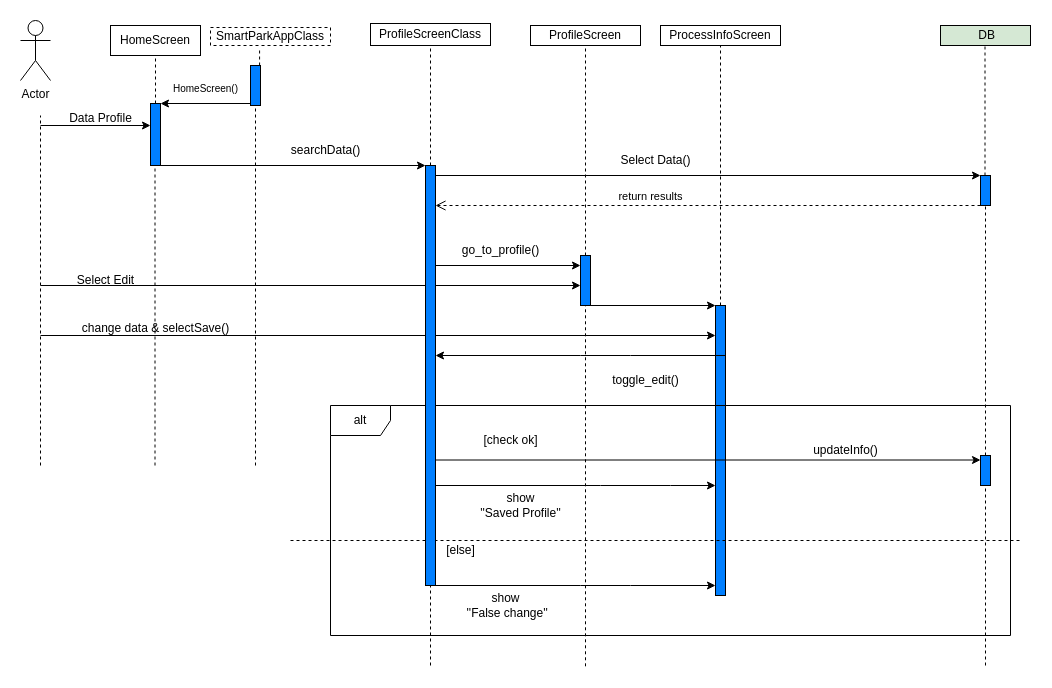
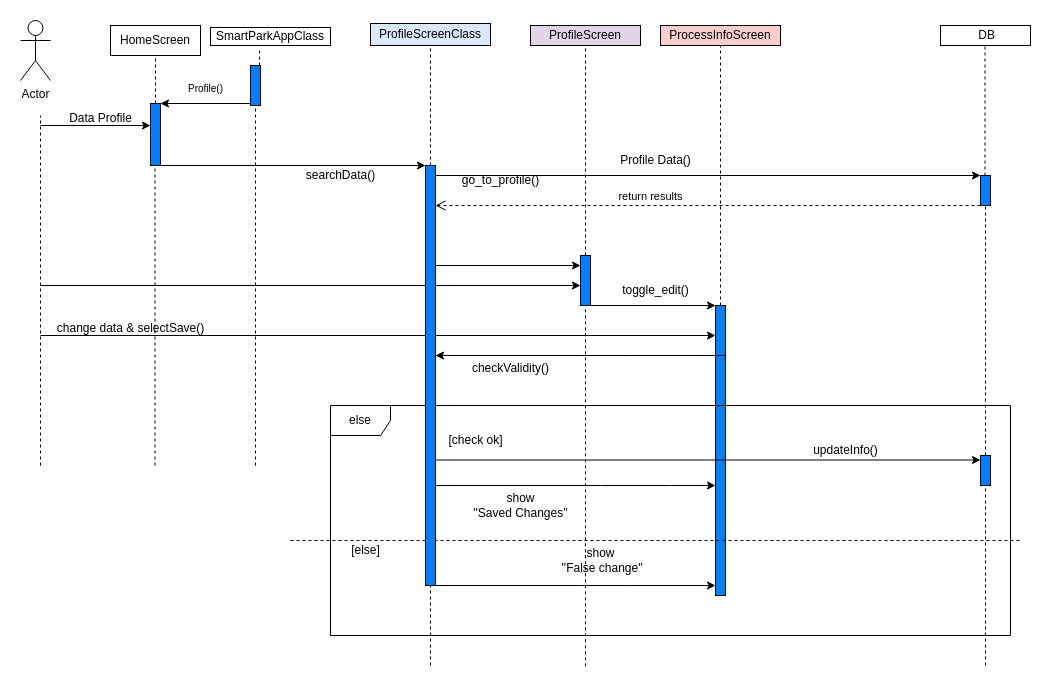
  <mxCell id="0" />
  <mxCell id="1" parent="0" />
  <mxCell id="2" value="Actor" style="shape=umlActor;verticalLabelPosition=bottom;verticalAlign=top;html=1;outlineConnect=0;" parent="1" vertex="1"><mxGeometry x="20" y="20" width="30" height="60" as="geometry" /></mxCell>
  <mxCell id="3" value="HomeScreen" style="rounded=0;whiteSpace=wrap;html=1;" parent="1" vertex="1"><mxGeometry x="110" y="25" width="90" height="30" as="geometry" /></mxCell>
- <mxCell id="4" value="&amp;nbsp;DB" style="rounded=0;whiteSpace=wrap;html=1;fillColor=#d5e8d4;" parent="1" vertex="1"><mxGeometry x="940" y="25" width="90" height="20" as="geometry" /></mxCell>
- <mxCell id="5" value="ProfileScreen" style="rounded=0;whiteSpace=wrap;html=1;" parent="1" vertex="1"><mxGeometry x="530" y="25" width="110" height="20" as="geometry" /></mxCell>
- <mxCell id="6" value="ProcessInfoScreen" style="rounded=0;whiteSpace=wrap;html=1;" parent="1" vertex="1"><mxGeometry x="660" y="25" width="120" height="20" as="geometry" /></mxCell>
+ <mxCell id="4" value="&amp;nbsp;DB" style="rounded=0;whiteSpace=wrap;html=1;" parent="1" vertex="1"><mxGeometry x="940" y="25" width="90" height="20" as="geometry" /></mxCell>
+ <mxCell id="5" value="ProfileScreen" style="rounded=0;whiteSpace=wrap;html=1;fillColor=#e1d5e7;" parent="1" vertex="1"><mxGeometry x="530" y="25" width="110" height="20" as="geometry" /></mxCell>
+ <mxCell id="6" value="ProcessInfoScreen" style="rounded=0;whiteSpace=wrap;html=1;fillColor=#f8cecc;" parent="1" vertex="1"><mxGeometry x="660" y="25" width="120" height="20" as="geometry" /></mxCell>
  <mxCell id="7" value="" style="endArrow=none;dashed=1;html=1;rounded=0;" parent="1" edge="1"><mxGeometry width="50" height="50" relative="1" as="geometry"><mxPoint x="40" y="465" as="sourcePoint" /><mxPoint x="40" y="115" as="targetPoint" /></mxGeometry></mxCell>
  <mxCell id="8" value="" style="endArrow=none;dashed=1;html=1;rounded=0;" parent="1" source="58" edge="1"><mxGeometry width="50" height="50" relative="1" as="geometry"><mxPoint x="985" y="565" as="sourcePoint" /><mxPoint x="984.5" y="46" as="targetPoint" /></mxGeometry></mxCell>
  <mxCell id="9" value="" style="endArrow=none;dashed=1;html=1;rounded=0;entryX=0.5;entryY=1;entryDx=0;entryDy=0;" parent="1" source="34" target="6" edge="1"><mxGeometry width="50" height="50" relative="1" as="geometry"><mxPoint x="720" y="465" as="sourcePoint" /><mxPoint x="720" y="85" as="targetPoint" /></mxGeometry></mxCell>
  <mxCell id="10" value="" style="endArrow=none;dashed=1;html=1;rounded=0;entryX=0.5;entryY=1;entryDx=0;entryDy=0;" parent="1" source="29" target="5" edge="1"><mxGeometry width="50" height="50" relative="1" as="geometry"><mxPoint x="584.5" y="465" as="sourcePoint" /><mxPoint x="584.5" y="85" as="targetPoint" /></mxGeometry></mxCell>
  <mxCell id="11" value="" style="endArrow=none;dashed=1;html=1;rounded=0;entryX=0.5;entryY=1;entryDx=0;entryDy=0;" parent="1" source="16" edge="1" target="3"><mxGeometry width="50" height="50" relative="1" as="geometry"><mxPoint x="184.5" y="155" as="sourcePoint" /><mxPoint x="155" y="65" as="targetPoint" /></mxGeometry></mxCell>
  <mxCell id="12" value="" style="endArrow=none;dashed=1;html=1;rounded=0;" parent="1" edge="1" target="16"><mxGeometry width="50" height="50" relative="1" as="geometry"><mxPoint x="154.5" y="465" as="sourcePoint" /><mxPoint x="154.5" y="185" as="targetPoint" /></mxGeometry></mxCell>
  <mxCell id="13" value="" style="endArrow=classic;html=1;rounded=0;" parent="1" edge="1"><mxGeometry width="50" height="50" relative="1" as="geometry"><mxPoint x="40" y="125" as="sourcePoint" /><mxPoint x="150" y="125" as="targetPoint" /></mxGeometry></mxCell>
  <mxCell id="14" value="Data Profile" style="text;html=1;align=center;verticalAlign=middle;resizable=0;points=[];autosize=1;strokeColor=none;fillColor=none;" parent="1" vertex="1"><mxGeometry x="55" y="103" width="90" height="30" as="geometry" /></mxCell>
- <mxCell id="15" value="SmartParkAppClass" style="rounded=0;whiteSpace=wrap;html=1;dashed=1;" parent="1" vertex="1"><mxGeometry x="210" y="27" width="120" height="18" as="geometry" /></mxCell>
+ <mxCell id="15" value="SmartParkAppClass" style="rounded=0;whiteSpace=wrap;html=1;" parent="1" vertex="1"><mxGeometry x="210" y="27" width="120" height="18" as="geometry" /></mxCell>
  <mxCell id="16" value="" style="html=1;points=[[0,0,0,0,5],[0,1,0,0,-5],[1,0,0,0,5],[1,1,0,0,-5]];perimeter=orthogonalPerimeter;outlineConnect=0;targetShapes=umlLifeline;portConstraint=eastwest;newEdgeStyle={&quot;curved&quot;:0,&quot;rounded&quot;:0};fillColor=#007FFF;" parent="1" vertex="1"><mxGeometry x="150" y="103" width="10" height="62" as="geometry" /></mxCell>
  <mxCell id="17" value="" style="endArrow=none;dashed=1;html=1;rounded=0;entryX=0.409;entryY=1.222;entryDx=0;entryDy=0;entryPerimeter=0;" parent="1" source="19" target="15" edge="1"><mxGeometry width="50" height="50" relative="1" as="geometry"><mxPoint x="255" y="465" as="sourcePoint" /><mxPoint x="260" y="85" as="targetPoint" /></mxGeometry></mxCell>
  <mxCell id="18" value="" style="endArrow=none;dashed=1;html=1;rounded=0;" parent="1" target="19" edge="1"><mxGeometry width="50" height="50" relative="1" as="geometry"><mxPoint x="255" y="465" as="sourcePoint" /><mxPoint x="255" y="49" as="targetPoint" /></mxGeometry></mxCell>
  <mxCell id="19" value="" style="html=1;points=[[0,0,0,0,5],[0,1,0,0,-5],[1,0,0,0,5],[1,1,0,0,-5]];perimeter=orthogonalPerimeter;outlineConnect=0;targetShapes=umlLifeline;portConstraint=eastwest;newEdgeStyle={&quot;curved&quot;:0,&quot;rounded&quot;:0};fillColor=#007FFF;" parent="1" vertex="1"><mxGeometry x="250" y="65" width="10" height="40" as="geometry" /></mxCell>
  <mxCell id="20" value="" style="endArrow=classic;html=1;rounded=0;entryX=1;entryY=0;entryDx=0;entryDy=5;entryPerimeter=0;" parent="1" edge="1"><mxGeometry width="50" height="50" relative="1" as="geometry"><mxPoint x="250" y="103" as="sourcePoint" /><mxPoint x="160" y="103" as="targetPoint" /></mxGeometry></mxCell>
- <mxCell id="21" value="&lt;font style=&quot;font-size: 10px;&quot;&gt;HomeScreen()&lt;/font&gt;" style="text;html=1;align=center;verticalAlign=middle;resizable=0;points=[];autosize=1;strokeColor=none;fillColor=none;" parent="1" vertex="1"><mxGeometry x="160" y="73" width="90" height="30" as="geometry" /></mxCell>
+ <mxCell id="21" value="&lt;font style=&quot;font-size: 10px;&quot;&gt;Profile()&lt;/font&gt;" style="text;html=1;align=center;verticalAlign=middle;resizable=0;points=[];autosize=1;strokeColor=none;fillColor=none;" parent="1" vertex="1"><mxGeometry x="160" y="73" width="90" height="30" as="geometry" /></mxCell>
  <mxCell id="22" value="" style="endArrow=classic;html=1;rounded=0;exitX=0.622;exitY=1;exitDx=0;exitDy=0;exitPerimeter=0;" parent="1" target="56" edge="1" source="16"><mxGeometry width="50" height="50" relative="1" as="geometry"><mxPoint x="170" y="155" as="sourcePoint" /><mxPoint x="420" y="155" as="targetPoint" /></mxGeometry></mxCell>
- <mxCell id="23" value="go_to_profile()" style="text;html=1;align=center;verticalAlign=middle;resizable=0;points=[];autosize=1;strokeColor=none;fillColor=none;" parent="1" vertex="1"><mxGeometry x="450" y="235" width="100" height="30" as="geometry" /></mxCell>
+ <mxCell id="23" value="go_to_profile()" style="text;html=1;align=center;verticalAlign=middle;resizable=0;points=[];autosize=1;strokeColor=none;fillColor=none;" parent="1" vertex="1"><mxGeometry x="450" y="165" width="100" height="30" as="geometry" /></mxCell>
  <mxCell id="24" value="" style="endArrow=classic;html=1;rounded=0;" parent="1" edge="1"><mxGeometry width="50" height="50" relative="1" as="geometry"><mxPoint x="435" y="175" as="sourcePoint" /><mxPoint x="980" y="175" as="targetPoint" /></mxGeometry></mxCell>
- <mxCell id="25" value="Select Data()" style="text;html=1;align=center;verticalAlign=middle;resizable=0;points=[];autosize=1;strokeColor=none;fillColor=none;" parent="1" vertex="1"><mxGeometry x="610" y="145" width="90" height="30" as="geometry" /></mxCell>
+ <mxCell id="25" value="Profile Data()" style="text;html=1;align=center;verticalAlign=middle;resizable=0;points=[];autosize=1;strokeColor=none;fillColor=none;" parent="1" vertex="1"><mxGeometry x="610" y="145" width="90" height="30" as="geometry" /></mxCell>
  <mxCell id="26" value="return results" style="html=1;verticalAlign=bottom;endArrow=open;dashed=1;endSize=8;curved=0;rounded=0;" parent="1" edge="1"><mxGeometry x="0.211" relative="1" as="geometry"><mxPoint x="980" y="205" as="sourcePoint" /><mxPoint x="435" y="205" as="targetPoint" /><mxPoint as="offset" /></mxGeometry></mxCell>
  <mxCell id="27" value="" style="endArrow=classic;html=1;rounded=0;" parent="1" target="29" edge="1"><mxGeometry width="50" height="50" relative="1" as="geometry"><mxPoint x="430" y="265" as="sourcePoint" /><mxPoint x="360" y="265" as="targetPoint" /></mxGeometry></mxCell>
  <mxCell id="28" value="" style="endArrow=none;dashed=1;html=1;rounded=0;entryX=0.5;entryY=1;entryDx=0;entryDy=0;" parent="1" target="29" edge="1"><mxGeometry width="50" height="50" relative="1" as="geometry"><mxPoint x="585" y="665.8" as="sourcePoint" /><mxPoint x="585" y="45" as="targetPoint" /></mxGeometry></mxCell>
  <mxCell id="29" value="" style="html=1;points=[[0,0,0,0,5],[0,1,0,0,-5],[1,0,0,0,5],[1,1,0,0,-5]];perimeter=orthogonalPerimeter;outlineConnect=0;targetShapes=umlLifeline;portConstraint=eastwest;newEdgeStyle={&quot;curved&quot;:0,&quot;rounded&quot;:0};fillColor=#007FFF;" parent="1" vertex="1"><mxGeometry x="580" y="255" width="10" height="50" as="geometry" /></mxCell>
- <mxCell id="30" value="searchData()" style="text;html=1;align=center;verticalAlign=middle;resizable=0;points=[];autosize=1;strokeColor=none;fillColor=none;" parent="1" vertex="1"><mxGeometry x="280" y="135" width="90" height="30" as="geometry" /></mxCell>
+ <mxCell id="30" value="searchData()" style="text;html=1;align=center;verticalAlign=middle;resizable=0;points=[];autosize=1;strokeColor=none;fillColor=none;" parent="1" vertex="1"><mxGeometry x="295" y="160" width="90" height="30" as="geometry" /></mxCell>
  <mxCell id="31" value="" style="endArrow=classic;html=1;rounded=0;entryX=0;entryY=0.6;entryDx=0;entryDy=0;entryPerimeter=0;" parent="1" target="29" edge="1"><mxGeometry width="50" height="50" relative="1" as="geometry"><mxPoint x="40" y="285" as="sourcePoint" /><mxPoint x="370" y="285" as="targetPoint" /></mxGeometry></mxCell>
- <mxCell id="32" value="Select Edit" style="text;html=1;align=center;verticalAlign=middle;resizable=0;points=[];autosize=1;strokeColor=none;fillColor=none;" parent="1" vertex="1"><mxGeometry x="65" y="265" width="80" height="30" as="geometry" /></mxCell>
  <mxCell id="33" value="" style="endArrow=none;dashed=1;html=1;rounded=0;entryX=0.5;entryY=1;entryDx=0;entryDy=0;" parent="1" target="34" edge="1"><mxGeometry width="50" height="50" relative="1" as="geometry"><mxPoint x="720" y="465" as="sourcePoint" /><mxPoint x="720" y="46" as="targetPoint" /></mxGeometry></mxCell>
  <mxCell id="34" value="" style="html=1;points=[[0,0,0,0,5],[0,1,0,0,-5],[1,0,0,0,5],[1,1,0,0,-5]];perimeter=orthogonalPerimeter;outlineConnect=0;targetShapes=umlLifeline;portConstraint=eastwest;newEdgeStyle={&quot;curved&quot;:0,&quot;rounded&quot;:0};fillColor=#007FFF;" parent="1" vertex="1"><mxGeometry x="715" y="305" width="10" height="290" as="geometry" /></mxCell>
  <mxCell id="35" value="" style="endArrow=classic;html=1;rounded=0;" parent="1" target="34" edge="1"><mxGeometry width="50" height="50" relative="1" as="geometry"><mxPoint x="590" y="305" as="sourcePoint" /><mxPoint x="640" y="255" as="targetPoint" /></mxGeometry></mxCell>
- <mxCell id="36" value="toggle_edit()" style="text;html=1;align=center;verticalAlign=middle;resizable=0;points=[];autosize=1;strokeColor=none;fillColor=none;" parent="1" vertex="1"><mxGeometry x="600" y="365" width="90" height="30" as="geometry" /></mxCell>
+ <mxCell id="36" value="toggle_edit()" style="text;html=1;align=center;verticalAlign=middle;resizable=0;points=[];autosize=1;strokeColor=none;fillColor=none;" parent="1" vertex="1"><mxGeometry x="610" y="275" width="90" height="30" as="geometry" /></mxCell>
  <mxCell id="37" value="" style="endArrow=classic;html=1;rounded=0;" parent="1" target="34" edge="1"><mxGeometry width="50" height="50" relative="1" as="geometry"><mxPoint x="40" y="335" as="sourcePoint" /><mxPoint x="400" y="335" as="targetPoint" /></mxGeometry></mxCell>
- <mxCell id="38" value="change data &amp;amp; selectSave()" style="text;html=1;align=center;verticalAlign=middle;resizable=0;points=[];autosize=1;strokeColor=none;fillColor=none;" parent="1" vertex="1"><mxGeometry x="70" y="313" width="170" height="30" as="geometry" /></mxCell>
+ <mxCell id="38" value="change data &amp;amp; selectSave()" style="text;html=1;align=center;verticalAlign=middle;resizable=0;points=[];autosize=1;strokeColor=none;fillColor=none;" parent="1" vertex="1"><mxGeometry x="45" y="313" width="170" height="30" as="geometry" /></mxCell>
+ <mxCell id="39" value="checkValidity()" style="text;html=1;align=center;verticalAlign=middle;resizable=0;points=[];autosize=1;strokeColor=none;fillColor=none;" parent="1" vertex="1"><mxGeometry x="460" y="353" width="100" height="30" as="geometry" /></mxCell>
  <mxCell id="40" value="" style="endArrow=classic;html=1;rounded=0;" parent="1" target="56" edge="1"><mxGeometry width="50" height="50" relative="1" as="geometry"><mxPoint x="725" y="355" as="sourcePoint" /><mxPoint x="760" y="385" as="targetPoint" /><Array as="points"><mxPoint x="630" y="355" /><mxPoint x="580" y="355" /></Array></mxGeometry></mxCell>
  <mxCell id="41" value="" style="endArrow=classic;html=1;rounded=0;" parent="1" edge="1" source="56"><mxGeometry width="50" height="50" relative="1" as="geometry"><mxPoint x="725" y="459.5" as="sourcePoint" /><mxPoint x="980" y="459.5" as="targetPoint" /></mxGeometry></mxCell>
  <mxCell id="42" value="" style="endArrow=none;dashed=1;html=1;rounded=0;" parent="1" target="43" edge="1"><mxGeometry width="50" height="50" relative="1" as="geometry"><mxPoint x="985" y="665" as="sourcePoint" /><mxPoint x="984.5" y="46" as="targetPoint" /></mxGeometry></mxCell>
  <mxCell id="43" value="" style="html=1;points=[[0,0,0,0,5],[0,1,0,0,-5],[1,0,0,0,5],[1,1,0,0,-5]];perimeter=orthogonalPerimeter;outlineConnect=0;targetShapes=umlLifeline;portConstraint=eastwest;newEdgeStyle={&quot;curved&quot;:0,&quot;rounded&quot;:0};fillColor=#007FFF;" parent="1" vertex="1"><mxGeometry x="980" y="455" width="10" height="30" as="geometry" /></mxCell>
  <mxCell id="44" value="updateInfo()" style="text;html=1;align=center;verticalAlign=middle;resizable=0;points=[];autosize=1;strokeColor=none;fillColor=none;" parent="1" vertex="1"><mxGeometry x="800" y="435" width="90" height="30" as="geometry" /></mxCell>
- <mxCell id="45" value="alt" style="shape=umlFrame;whiteSpace=wrap;html=1;pointerEvents=0;" parent="1" vertex="1"><mxGeometry x="330" y="405" width="680" height="230" as="geometry" /></mxCell>
- <mxCell id="46" value="[check ok]" style="text;html=1;align=center;verticalAlign=middle;resizable=0;points=[];autosize=1;strokeColor=none;fillColor=none;" parent="1" vertex="1"><mxGeometry x="470" y="425" width="80" height="30" as="geometry" /></mxCell>
- <mxCell id="47" value="[else]" style="text;html=1;align=center;verticalAlign=middle;resizable=0;points=[];autosize=1;strokeColor=none;fillColor=none;" parent="1" vertex="1"><mxGeometry x="435" y="535" width="50" height="30" as="geometry" /></mxCell>
+ <mxCell id="45" value="else" style="shape=umlFrame;whiteSpace=wrap;html=1;pointerEvents=0;" parent="1" vertex="1"><mxGeometry x="330" y="405" width="680" height="230" as="geometry" /></mxCell>
+ <mxCell id="46" value="[check ok]" style="text;html=1;align=center;verticalAlign=middle;resizable=0;points=[];autosize=1;strokeColor=none;fillColor=none;" parent="1" vertex="1"><mxGeometry x="435" y="425" width="80" height="30" as="geometry" /></mxCell>
+ <mxCell id="47" value="[else]" style="text;html=1;align=center;verticalAlign=middle;resizable=0;points=[];autosize=1;strokeColor=none;fillColor=none;" parent="1" vertex="1"><mxGeometry x="340" y="535" width="50" height="30" as="geometry" /></mxCell>
  <mxCell id="48" value="" style="endArrow=none;dashed=1;html=1;rounded=0;" parent="1" edge="1"><mxGeometry width="50" height="50" relative="1" as="geometry"><mxPoint x="290" y="540" as="sourcePoint" /><mxPoint x="1020" y="540" as="targetPoint" /><Array as="points"><mxPoint x="880" y="540" /></Array></mxGeometry></mxCell>
  <mxCell id="49" value="" style="endArrow=classic;html=1;rounded=0;" parent="1" target="34" edge="1" source="56"><mxGeometry width="50" height="50" relative="1" as="geometry"><mxPoint x="730" y="585" as="sourcePoint" /><mxPoint x="780" y="535" as="targetPoint" /><Array as="points"><mxPoint x="580" y="585" /><mxPoint x="630" y="585" /></Array></mxGeometry></mxCell>
- <mxCell id="50" value="show&lt;br&gt;&lt;div&gt;&amp;nbsp;''False change''&lt;/div&gt;" style="text;html=1;align=center;verticalAlign=middle;resizable=0;points=[];autosize=1;strokeColor=none;fillColor=none;" parent="1" vertex="1"><mxGeometry x="450" y="585" width="110" height="40" as="geometry" /></mxCell>
+ <mxCell id="50" value="show&lt;br&gt;&lt;div&gt;&amp;nbsp;''False change''&lt;/div&gt;" style="text;html=1;align=center;verticalAlign=middle;resizable=0;points=[];autosize=1;strokeColor=none;fillColor=none;" parent="1" vertex="1"><mxGeometry x="545" y="540" width="110" height="40" as="geometry" /></mxCell>
  <mxCell id="51" value="" style="endArrow=classic;html=1;rounded=0;" parent="1" target="34" edge="1" source="56"><mxGeometry width="50" height="50" relative="1" as="geometry"><mxPoint x="725" y="485" as="sourcePoint" /><mxPoint x="775" y="435" as="targetPoint" /><Array as="points"><mxPoint x="600" y="485" /><mxPoint x="670" y="485" /></Array></mxGeometry></mxCell>
- <mxCell id="52" value="show&lt;br&gt;&lt;div&gt;''Saved Profile''&lt;/div&gt;" style="text;html=1;align=center;verticalAlign=middle;resizable=0;points=[];autosize=1;strokeColor=none;fillColor=none;" parent="1" vertex="1"><mxGeometry x="460" y="485" width="120" height="40" as="geometry" /></mxCell>
- <mxCell id="53" value="ProfileScreenClass" style="html=1;whiteSpace=wrap;" vertex="1" parent="1"><mxGeometry x="370" y="23" width="120" height="22" as="geometry" /></mxCell>
+ <mxCell id="52" value="show&lt;br&gt;&lt;div&gt;''Saved Changes''&lt;/div&gt;" style="text;html=1;align=center;verticalAlign=middle;resizable=0;points=[];autosize=1;strokeColor=none;fillColor=none;" parent="1" vertex="1"><mxGeometry x="460" y="485" width="120" height="40" as="geometry" /></mxCell>
+ <mxCell id="53" value="ProfileScreenClass" style="html=1;whiteSpace=wrap;fillColor=#dae8fc;" vertex="1" parent="1"><mxGeometry x="370" y="23" width="120" height="22" as="geometry" /></mxCell>
  <mxCell id="54" value="" style="endArrow=none;dashed=1;html=1;rounded=0;" edge="1" parent="1" source="56"><mxGeometry width="50" height="50" relative="1" as="geometry"><mxPoint x="430" y="465" as="sourcePoint" /><mxPoint x="430" y="45" as="targetPoint" /></mxGeometry></mxCell>
  <mxCell id="55" value="" style="endArrow=none;dashed=1;html=1;rounded=0;" edge="1" parent="1" target="56"><mxGeometry width="50" height="50" relative="1" as="geometry"><mxPoint x="430" y="665" as="sourcePoint" /><mxPoint x="430" y="45" as="targetPoint" /></mxGeometry></mxCell>
  <mxCell id="56" value="" style="html=1;points=[[0,0,0,0,5],[0,1,0,0,-5],[1,0,0,0,5],[1,1,0,0,-5]];perimeter=orthogonalPerimeter;outlineConnect=0;targetShapes=umlLifeline;portConstraint=eastwest;newEdgeStyle={&quot;curved&quot;:0,&quot;rounded&quot;:0};fillColor=#007FFF;" vertex="1" parent="1"><mxGeometry x="425" y="165" width="10" height="420" as="geometry" /></mxCell>
  <mxCell id="57" value="" style="endArrow=none;dashed=1;html=1;rounded=0;" edge="1" parent="1" source="43" target="58"><mxGeometry width="50" height="50" relative="1" as="geometry"><mxPoint x="985" y="455" as="sourcePoint" /><mxPoint x="984.5" y="46" as="targetPoint" /></mxGeometry></mxCell>
  <mxCell id="58" value="" style="html=1;points=[[0,0,0,0,5],[0,1,0,0,-5],[1,0,0,0,5],[1,1,0,0,-5]];perimeter=orthogonalPerimeter;outlineConnect=0;targetShapes=umlLifeline;portConstraint=eastwest;newEdgeStyle={&quot;curved&quot;:0,&quot;rounded&quot;:0};fillColor=#007FFF;" parent="1" vertex="1"><mxGeometry x="980" y="175" width="10" height="30" as="geometry" /></mxCell>
